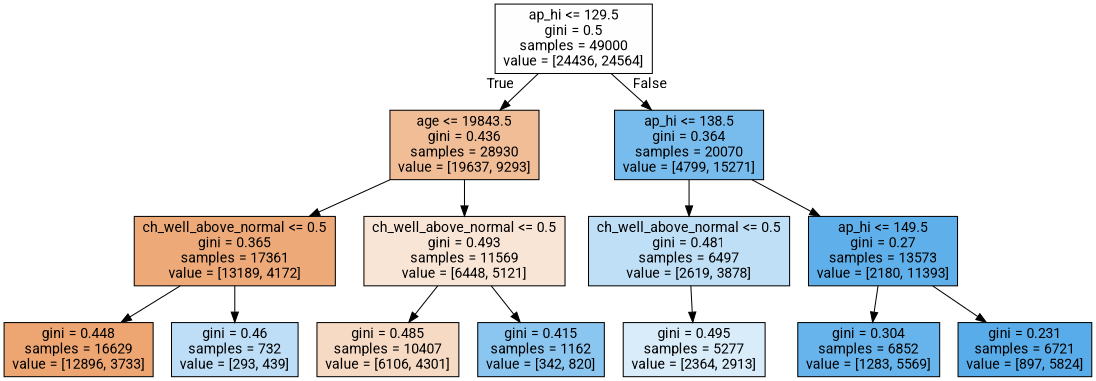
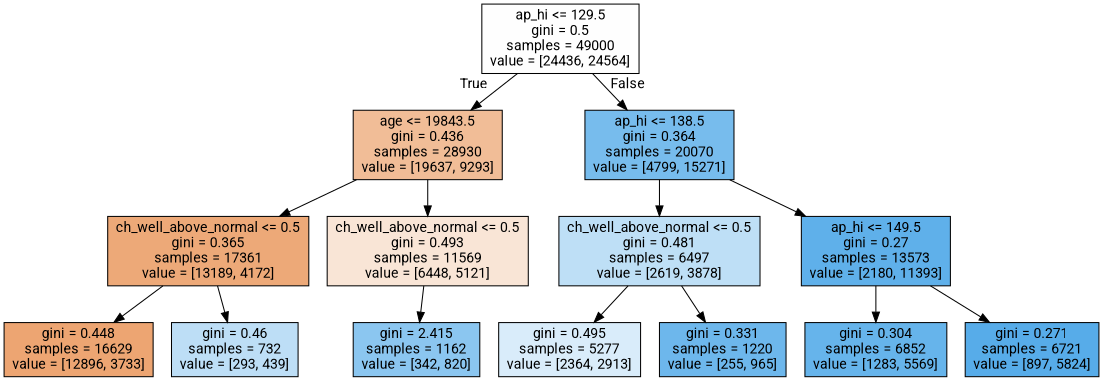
  digraph {
    fontname=Roboto
    node [color=black fontname=Roboto shape=box style=filled]
    edge [fontname=Roboto]
    n1 [fillcolor="#399de501" label="ap_hi <= 129.5\ngini = 0.5\nsamples = 49000\nvalue = [24436, 24564]"]
    n2 [fillcolor="#e5813986" label="age <= 19843.5\ngini = 0.436\nsamples = 28930\nvalue = [19637, 9293]"]
    n3 [fillcolor="#399de5af" label="ap_hi <= 138.5\ngini = 0.364\nsamples = 20070\nvalue = [4799, 15271]"]
    n4 [fillcolor="#e58139ae" label="ch_well_above_normal <= 0.5\ngini = 0.365\nsamples = 17361\nvalue = [13189, 4172]"]
    n5 [fillcolor="#e5813934" label="ch_well_above_normal <= 0.5\ngini = 0.493\nsamples = 11569\nvalue = [6448, 5121]"]
    n6 [fillcolor="#399de553" label="ch_well_above_normal <= 0.5\ngini = 0.481\nsamples = 6497\nvalue = [2619, 3878]"]
    n7 [fillcolor="#399de5ce" label="ap_hi <= 149.5\ngini = 0.27\nsamples = 13573\nvalue = [2180, 11393]"]
    n8 [fillcolor="#e58139b5" label="gini = 0.448\nsamples = 16629\nvalue = [12896, 3733]"]
    n9 [fillcolor="#399de555" label="gini = 0.46\nsamples = 732\nvalue = [293, 439]"]
-   n10 [fillcolor="#e581394b" label="gini = 0.485\nsamples = 10407\nvalue = [6106, 4301]"]
-   n11 [fillcolor="#399de595" label="gini = 0.415\nsamples = 1162\nvalue = [342, 820]"]
+   n11 [fillcolor="#399de595" label="gini = 2.415\nsamples = 1162\nvalue = [342, 820]"]
    n12 [fillcolor="#399de530" label="gini = 0.495\nsamples = 5277\nvalue = [2364, 2913]"]
+   n13 [fillcolor="#399de5bc" label="gini = 0.331\nsamples = 1220\nvalue = [255, 965]"]
    n14 [fillcolor="#399de5c4" label="gini = 0.304\nsamples = 6852\nvalue = [1283, 5569]"]
-   n15 [fillcolor="#399de5d8" label="gini = 0.231\nsamples = 6721\nvalue = [897, 5824]"]
+   n15 [fillcolor="#399de5d8" label="gini = 0.271\nsamples = 6721\nvalue = [897, 5824]"]
    n1 -> n2 [headlabel=True labelangle=45 labeldistance=2.5]
    n1 -> n3 [headlabel=False labelangle=-45 labeldistance=2.5]
    n2 -> n4
    n2 -> n5
    n3 -> n6
    n3 -> n7
    n4 -> n8
    n4 -> n9
-   n5 -> n10
    n5 -> n11
    n6 -> n12
+   n6 -> n13
    n7 -> n14
    n7 -> n15
  }
